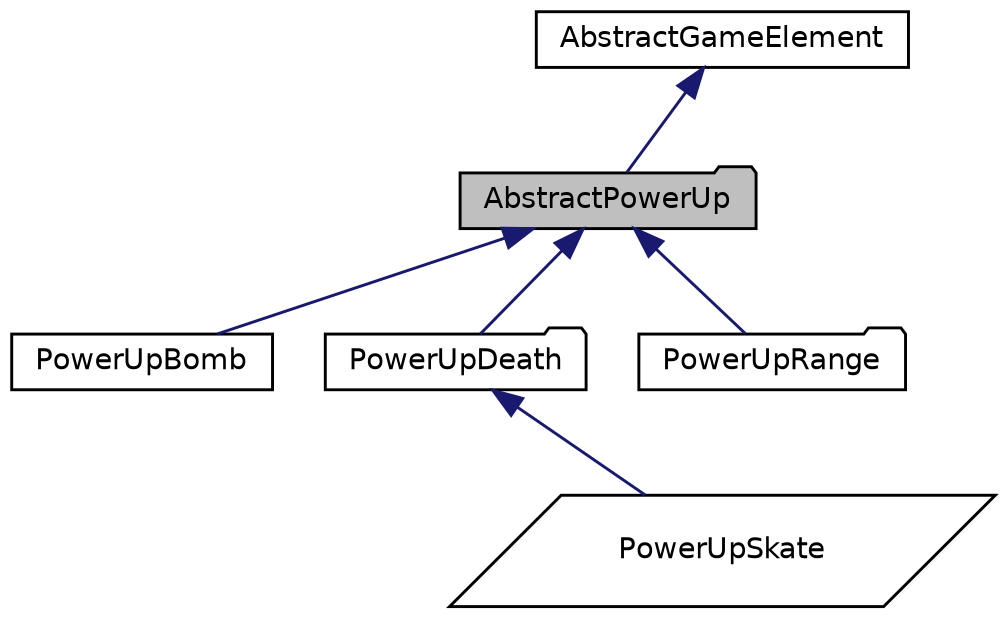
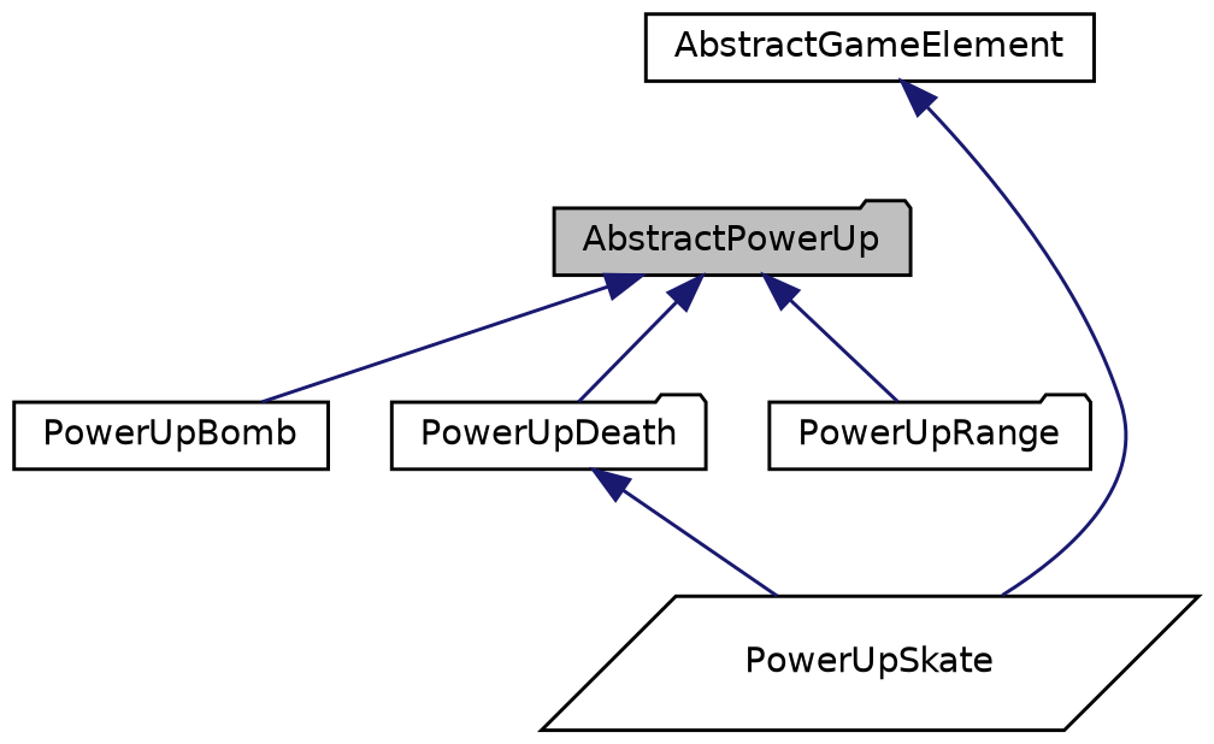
  digraph {
    node [color=black fillcolor=white fontname=Helvetica fontsize=10 shape=folder style=filled]
    edge [color=midnightblue dir=back fontname=Helvetica fontsize=10 labelfontname=Helvetica labelfontsize=10 style=solid]
    n1 [fillcolor=grey75 fontcolor=black height=0.2 label=AbstractPowerUp width=0.4]
    n2 [height=0.2 label=PowerUpBomb shape=box width=0.4]
    n3 [height=0.2 label=PowerUpDeath width=0.4]
    n4 [height=0.2 label=PowerUpRange width=0.4]
    n5 [height=0.2 label=PowerUpSkate shape=parallelogram width=0.4]
    n6 [height=0.2 label=AbstractGameElement shape=box width=0.4]
    n1 -> n2
    n1 -> n3
    n1 -> n4
    n3 -> n5
-   n6 -> n1
+   n6 -> n5
  }
